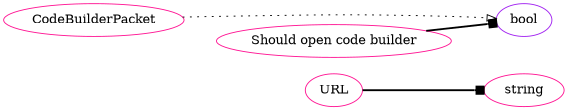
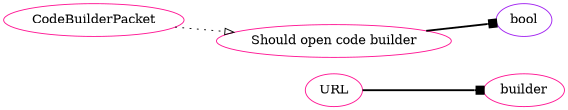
  digraph {
    rankdir=LR
    node [color=deeppink]
    edge [arrowhead=box color=black style=bold]
-   n1 [label=string]
+   n1 [label=builder]
    n2 [color=purple label=bool]
    n3 [label=CodeBuilderPacket]
    n4 [label="Should open code builder"]
    n5 [label=URL]
    subgraph sub_1 {
      rank=max
      n1
      n2
    }
-   n3 -> n2 [arrowhead=onormal style=dotted]
+   n3 -> n4 [arrowhead=onormal style=dotted]
    n4 -> n2
    n5 -> n1
  }
